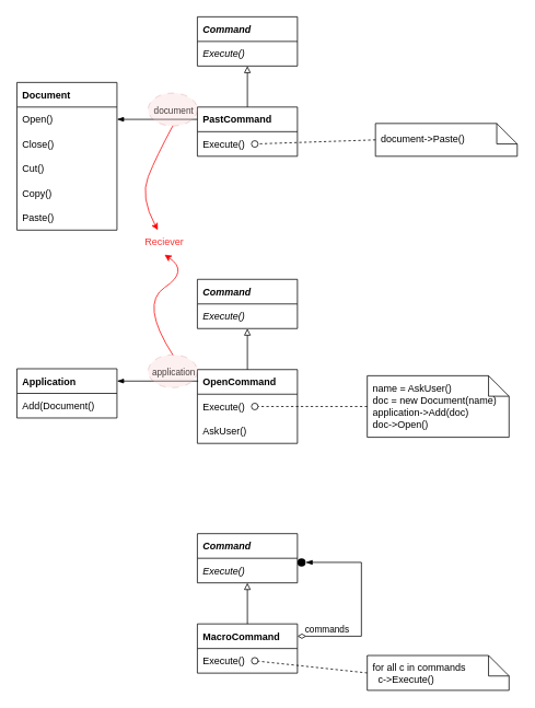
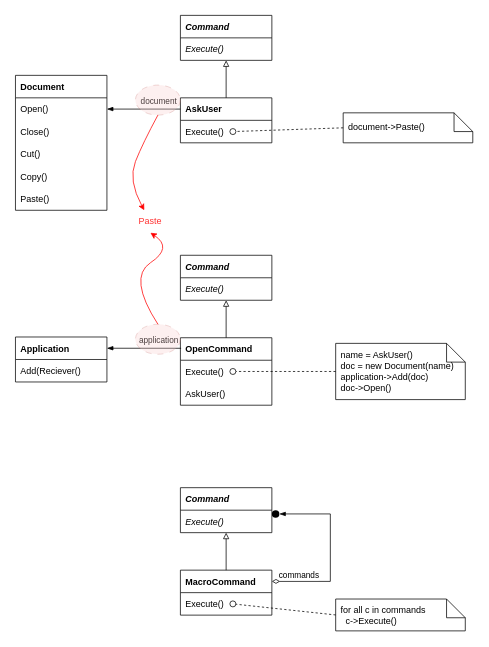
  <mxCell id="0" />
  <mxCell id="1" parent="0" />
  <mxCell id="2" value="Document" style="swimlane;fontStyle=1;childLayout=stackLayout;horizontal=1;startSize=30;fillColor=none;horizontalStack=0;resizeParent=1;resizeParentMax=0;resizeLast=0;collapsible=0;marginBottom=0;fontSize=12;swimlaneHead=1;swimlaneBody=1;connectable=1;allowArrows=1;dropTarget=1;align=left;spacingLeft=5;" parent="1" vertex="1"><mxGeometry x="20" y="100" width="122" height="180" as="geometry"><mxRectangle x="245" y="370" width="90" height="26" as="alternateBounds" /></mxGeometry></mxCell>
  <mxCell id="3" value="Open()" style="text;strokeColor=none;fillColor=none;align=left;verticalAlign=middle;spacingLeft=5;spacingRight=4;overflow=hidden;rotatable=0;points=[[0,0.5],[1,0.5]];portConstraint=eastwest;fontSize=12;fontStyle=0;connectable=0;" parent="2" vertex="1"><mxGeometry y="30" width="122" height="30" as="geometry" /></mxCell>
  <mxCell id="4" value="Close()" style="text;strokeColor=none;fillColor=none;align=left;verticalAlign=middle;spacingLeft=5;spacingRight=4;overflow=hidden;rotatable=0;points=[[0,0.5],[1,0.5]];portConstraint=eastwest;fontSize=12;fontStyle=0;connectable=0;" parent="2" vertex="1"><mxGeometry y="60" width="122" height="30" as="geometry" /></mxCell>
  <mxCell id="5" value="Cut()" style="text;strokeColor=none;fillColor=none;align=left;verticalAlign=middle;spacingLeft=5;spacingRight=4;overflow=hidden;rotatable=0;points=[[0,0.5],[1,0.5]];portConstraint=eastwest;fontSize=12;fontStyle=0;connectable=0;" parent="2" vertex="1"><mxGeometry y="90" width="122" height="30" as="geometry" /></mxCell>
  <mxCell id="6" value="Copy()" style="text;strokeColor=none;fillColor=none;align=left;verticalAlign=middle;spacingLeft=5;spacingRight=4;overflow=hidden;rotatable=0;points=[[0,0.5],[1,0.5]];portConstraint=eastwest;fontSize=12;fontStyle=0;connectable=0;" parent="2" vertex="1"><mxGeometry y="120" width="122" height="30" as="geometry" /></mxCell>
  <mxCell id="7" value="Paste()" style="text;strokeColor=none;fillColor=none;align=left;verticalAlign=middle;spacingLeft=5;spacingRight=4;overflow=hidden;rotatable=0;points=[[0,0.5],[1,0.5]];portConstraint=eastwest;fontSize=12;fontStyle=0;connectable=0;" parent="2" vertex="1"><mxGeometry y="150" width="122" height="30" as="geometry" /></mxCell>
  <mxCell id="8" value="Command" style="swimlane;fontStyle=3;childLayout=stackLayout;horizontal=1;startSize=30;fillColor=none;horizontalStack=0;resizeParent=1;resizeParentMax=0;resizeLast=0;collapsible=0;marginBottom=0;fontSize=12;swimlaneHead=1;swimlaneBody=1;connectable=1;allowArrows=1;dropTarget=1;align=left;spacingLeft=5;" vertex="1" parent="1"><mxGeometry x="240" y="20" width="122" height="60" as="geometry"><mxRectangle x="245" y="370" width="90" height="26" as="alternateBounds" /></mxGeometry></mxCell>
  <mxCell id="9" value="Execute()" style="text;strokeColor=none;fillColor=none;align=left;verticalAlign=middle;spacingLeft=5;spacingRight=4;overflow=hidden;rotatable=0;points=[[0,0.5],[1,0.5]];portConstraint=eastwest;fontSize=12;fontStyle=2;connectable=0;" vertex="1" parent="8"><mxGeometry y="30" width="122" height="30" as="geometry" /></mxCell>
- <mxCell id="10" value="PastCommand" style="swimlane;fontStyle=1;childLayout=stackLayout;horizontal=1;startSize=30;fillColor=none;horizontalStack=0;resizeParent=1;resizeParentMax=0;resizeLast=0;collapsible=0;marginBottom=0;fontSize=12;swimlaneHead=1;swimlaneBody=1;connectable=1;allowArrows=1;dropTarget=1;align=left;spacingLeft=5;" vertex="1" parent="1"><mxGeometry x="240" y="130" width="122" height="60" as="geometry"><mxRectangle x="245" y="370" width="90" height="26" as="alternateBounds" /></mxGeometry></mxCell>
+ <mxCell id="10" value="AskUser" style="swimlane;fontStyle=1;childLayout=stackLayout;horizontal=1;startSize=30;fillColor=none;horizontalStack=0;resizeParent=1;resizeParentMax=0;resizeLast=0;collapsible=0;marginBottom=0;fontSize=12;swimlaneHead=1;swimlaneBody=1;connectable=1;allowArrows=1;dropTarget=1;align=left;spacingLeft=5;" vertex="1" parent="1"><mxGeometry x="240" y="130" width="122" height="60" as="geometry"><mxRectangle x="245" y="370" width="90" height="26" as="alternateBounds" /></mxGeometry></mxCell>
  <mxCell id="11" value="Execute()" style="text;strokeColor=none;fillColor=none;align=left;verticalAlign=middle;spacingLeft=5;spacingRight=4;overflow=hidden;rotatable=0;points=[[0,0.5],[1,0.5]];portConstraint=eastwest;fontSize=12;fontStyle=0;connectable=0;" vertex="1" parent="10"><mxGeometry y="30" width="122" height="30" as="geometry" /></mxCell>
  <mxCell id="12" value="" style="html=1;verticalAlign=bottom;labelBackgroundColor=none;endArrow=oval;endFill=0;endSize=8;rounded=0;fontSize=12;exitX=0;exitY=0.5;exitDx=0;exitDy=0;exitPerimeter=0;anchorPointDirection=0;dashed=1;" edge="1" parent="1" source="13"><mxGeometry width="160" relative="1" as="geometry"><mxPoint x="721.12" y="94.5" as="sourcePoint" /><mxPoint x="310" y="175" as="targetPoint" /></mxGeometry></mxCell>
  <mxCell id="13" value="document-&amp;gt;Paste()" style="shape=note2;boundedLbl=1;whiteSpace=wrap;html=1;size=25;verticalAlign=middle;align=left;spacingLeft=5;fontSize=12;startSize=30;fillColor=none;" vertex="1" parent="1"><mxGeometry x="457.12" y="150" width="172.88" height="40" as="geometry" /></mxCell>
  <mxCell id="14" value="" style="edgeStyle=orthogonalEdgeStyle;rounded=0;orthogonalLoop=1;jettySize=auto;html=1;fontSize=12;startSize=30;endArrow=block;endFill=0;exitX=0.5;exitY=0;exitDx=0;exitDy=0;entryX=0.5;entryY=1;entryDx=0;entryDy=0;" edge="1" parent="1" source="10" target="8"><mxGeometry relative="1" as="geometry"><mxPoint x="440" y="74" as="sourcePoint" /><mxPoint x="440" y="40" as="targetPoint" /></mxGeometry></mxCell>
  <mxCell id="15" value="" style="edgeStyle=orthogonalEdgeStyle;rounded=0;orthogonalLoop=1;jettySize=auto;html=1;fontSize=12;startSize=30;endArrow=blockThin;endFill=1;exitX=0;exitY=0.25;exitDx=0;exitDy=0;entryX=1;entryY=0.25;entryDx=0;entryDy=0;" edge="1" parent="1" source="10" target="2"><mxGeometry relative="1" as="geometry"><mxPoint x="190" y="204" as="sourcePoint" /><mxPoint x="190" y="170" as="targetPoint" /></mxGeometry></mxCell>
  <mxCell id="16" value="document" style="edgeLabel;html=1;align=center;verticalAlign=middle;resizable=0;points=[];" vertex="1" connectable="0" parent="15"><mxGeometry x="-0.592" y="-3" relative="1" as="geometry"><mxPoint x="-10" y="-8" as="offset" /></mxGeometry></mxCell>
  <mxCell id="17" value="Application" style="swimlane;fontStyle=1;childLayout=stackLayout;horizontal=1;startSize=30;fillColor=none;horizontalStack=0;resizeParent=1;resizeParentMax=0;resizeLast=0;collapsible=0;marginBottom=0;fontSize=12;swimlaneHead=1;swimlaneBody=1;connectable=1;allowArrows=1;dropTarget=1;align=left;spacingLeft=5;" vertex="1" parent="1"><mxGeometry x="20" y="449" width="122" height="60" as="geometry"><mxRectangle x="245" y="370" width="90" height="26" as="alternateBounds" /></mxGeometry></mxCell>
- <mxCell id="18" value="Add(Document()" style="text;strokeColor=none;fillColor=none;align=left;verticalAlign=middle;spacingLeft=5;spacingRight=4;overflow=hidden;rotatable=0;points=[[0,0.5],[1,0.5]];portConstraint=eastwest;fontSize=12;fontStyle=0;connectable=0;" vertex="1" parent="17"><mxGeometry y="30" width="122" height="30" as="geometry" /></mxCell>
+ <mxCell id="18" value="Add(Reciever()" style="text;strokeColor=none;fillColor=none;align=left;verticalAlign=middle;spacingLeft=5;spacingRight=4;overflow=hidden;rotatable=0;points=[[0,0.5],[1,0.5]];portConstraint=eastwest;fontSize=12;fontStyle=0;connectable=0;" vertex="1" parent="17"><mxGeometry y="30" width="122" height="30" as="geometry" /></mxCell>
  <mxCell id="19" value="Command" style="swimlane;fontStyle=3;childLayout=stackLayout;horizontal=1;startSize=30;fillColor=none;horizontalStack=0;resizeParent=1;resizeParentMax=0;resizeLast=0;collapsible=0;marginBottom=0;fontSize=12;swimlaneHead=1;swimlaneBody=1;connectable=1;allowArrows=1;dropTarget=1;align=left;spacingLeft=5;" vertex="1" parent="1"><mxGeometry x="240" y="340" width="122" height="60" as="geometry"><mxRectangle x="245" y="370" width="90" height="26" as="alternateBounds" /></mxGeometry></mxCell>
  <mxCell id="20" value="Execute()" style="text;strokeColor=none;fillColor=none;align=left;verticalAlign=middle;spacingLeft=5;spacingRight=4;overflow=hidden;rotatable=0;points=[[0,0.5],[1,0.5]];portConstraint=eastwest;fontSize=12;fontStyle=2;connectable=0;" vertex="1" parent="19"><mxGeometry y="30" width="122" height="30" as="geometry" /></mxCell>
  <mxCell id="21" value="OpenCommand" style="swimlane;fontStyle=1;childLayout=stackLayout;horizontal=1;startSize=30;fillColor=none;horizontalStack=0;resizeParent=1;resizeParentMax=0;resizeLast=0;collapsible=0;marginBottom=0;fontSize=12;swimlaneHead=1;swimlaneBody=1;connectable=1;allowArrows=1;dropTarget=1;align=left;spacingLeft=5;" vertex="1" parent="1"><mxGeometry x="240" y="450" width="122" height="90" as="geometry"><mxRectangle x="245" y="370" width="90" height="26" as="alternateBounds" /></mxGeometry></mxCell>
  <mxCell id="22" value="Execute()" style="text;strokeColor=none;fillColor=none;align=left;verticalAlign=middle;spacingLeft=5;spacingRight=4;overflow=hidden;rotatable=0;points=[[0,0.5],[1,0.5]];portConstraint=eastwest;fontSize=12;fontStyle=0;connectable=0;" vertex="1" parent="21"><mxGeometry y="30" width="122" height="30" as="geometry" /></mxCell>
  <mxCell id="23" value="AskUser()" style="text;strokeColor=none;fillColor=none;align=left;verticalAlign=middle;spacingLeft=5;spacingRight=4;overflow=hidden;rotatable=0;points=[[0,0.5],[1,0.5]];portConstraint=eastwest;fontSize=12;fontStyle=0;connectable=0;" vertex="1" parent="21"><mxGeometry y="60" width="122" height="30" as="geometry" /></mxCell>
  <mxCell id="24" value="" style="html=1;verticalAlign=bottom;labelBackgroundColor=none;endArrow=oval;endFill=0;endSize=8;rounded=0;fontSize=12;exitX=0;exitY=0.5;exitDx=0;exitDy=0;exitPerimeter=0;anchorPointDirection=0;dashed=1;" edge="1" parent="1" source="25"><mxGeometry width="160" relative="1" as="geometry"><mxPoint x="721.12" y="414.5" as="sourcePoint" /><mxPoint x="310" y="495" as="targetPoint" /></mxGeometry></mxCell>
  <mxCell id="25" value="name = AskUser()&lt;br&gt;doc = new Document(name)&lt;br&gt;application-&amp;gt;Add(doc)&lt;br&gt;doc-&amp;gt;Open()" style="shape=note2;boundedLbl=1;whiteSpace=wrap;html=1;size=25;verticalAlign=middle;align=left;spacingLeft=5;fontSize=12;startSize=30;fillColor=none;" vertex="1" parent="1"><mxGeometry x="447.12" y="457.5" width="172.88" height="75" as="geometry" /></mxCell>
  <mxCell id="26" value="" style="edgeStyle=orthogonalEdgeStyle;rounded=0;orthogonalLoop=1;jettySize=auto;html=1;fontSize=12;startSize=30;endArrow=block;endFill=0;exitX=0.5;exitY=0;exitDx=0;exitDy=0;entryX=0.5;entryY=1;entryDx=0;entryDy=0;" edge="1" parent="1" source="21" target="19"><mxGeometry relative="1" as="geometry"><mxPoint x="440" y="394" as="sourcePoint" /><mxPoint x="440" y="360" as="targetPoint" /></mxGeometry></mxCell>
  <mxCell id="27" value="" style="edgeStyle=orthogonalEdgeStyle;rounded=0;orthogonalLoop=1;jettySize=auto;html=1;fontSize=12;startSize=30;endArrow=blockThin;endFill=1;exitX=0.008;exitY=0.156;exitDx=0;exitDy=0;entryX=1;entryY=0.25;entryDx=0;entryDy=0;exitPerimeter=0;" edge="1" parent="1" source="21" target="17"><mxGeometry relative="1" as="geometry"><mxPoint x="190" y="524" as="sourcePoint" /><mxPoint x="190" y="490" as="targetPoint" /></mxGeometry></mxCell>
  <mxCell id="28" value="application" style="edgeLabel;html=1;align=center;verticalAlign=middle;resizable=0;points=[];" vertex="1" connectable="0" parent="27"><mxGeometry x="-0.592" y="-3" relative="1" as="geometry"><mxPoint x="-10" y="-8" as="offset" /></mxGeometry></mxCell>
  <mxCell id="29" value="Command" style="swimlane;fontStyle=3;childLayout=stackLayout;horizontal=1;startSize=30;fillColor=none;horizontalStack=0;resizeParent=1;resizeParentMax=0;resizeLast=0;collapsible=0;marginBottom=0;fontSize=12;swimlaneHead=1;swimlaneBody=1;connectable=1;allowArrows=1;dropTarget=1;align=left;spacingLeft=5;" vertex="1" parent="1"><mxGeometry x="240" y="650" width="122" height="60" as="geometry"><mxRectangle x="245" y="370" width="90" height="26" as="alternateBounds" /></mxGeometry></mxCell>
  <mxCell id="30" value="Execute()" style="text;strokeColor=none;fillColor=none;align=left;verticalAlign=middle;spacingLeft=5;spacingRight=4;overflow=hidden;rotatable=0;points=[[0,0.5],[1,0.5]];portConstraint=eastwest;fontSize=12;fontStyle=2;connectable=0;" vertex="1" parent="29"><mxGeometry y="30" width="122" height="30" as="geometry" /></mxCell>
  <mxCell id="31" value="MacroCommand" style="swimlane;fontStyle=1;childLayout=stackLayout;horizontal=1;startSize=30;fillColor=none;horizontalStack=0;resizeParent=1;resizeParentMax=0;resizeLast=0;collapsible=0;marginBottom=0;fontSize=12;swimlaneHead=1;swimlaneBody=1;connectable=1;allowArrows=1;dropTarget=1;align=left;spacingLeft=5;" vertex="1" parent="1"><mxGeometry x="240" y="760" width="122" height="60" as="geometry"><mxRectangle x="245" y="370" width="90" height="26" as="alternateBounds" /></mxGeometry></mxCell>
  <mxCell id="32" value="Execute()" style="text;strokeColor=none;fillColor=none;align=left;verticalAlign=middle;spacingLeft=5;spacingRight=4;overflow=hidden;rotatable=0;points=[[0,0.5],[1,0.5]];portConstraint=eastwest;fontSize=12;fontStyle=0;connectable=0;" vertex="1" parent="31"><mxGeometry y="30" width="122" height="30" as="geometry" /></mxCell>
  <mxCell id="33" value="" style="html=1;verticalAlign=bottom;labelBackgroundColor=none;endArrow=oval;endFill=0;endSize=8;rounded=0;fontSize=12;exitX=0;exitY=0.5;exitDx=0;exitDy=0;exitPerimeter=0;anchorPointDirection=0;dashed=1;" edge="1" parent="1" source="34"><mxGeometry width="160" relative="1" as="geometry"><mxPoint x="721.12" y="724.5" as="sourcePoint" /><mxPoint x="310" y="805" as="targetPoint" /></mxGeometry></mxCell>
  <mxCell id="34" value="for all c in commands&lt;br&gt;&amp;nbsp; c-&amp;gt;Execute()" style="shape=note2;boundedLbl=1;whiteSpace=wrap;html=1;size=25;verticalAlign=middle;align=left;spacingLeft=5;fontSize=12;startSize=30;fillColor=none;" vertex="1" parent="1"><mxGeometry x="447.12" y="798.5" width="172.88" height="42.5" as="geometry" /></mxCell>
  <mxCell id="35" value="" style="edgeStyle=orthogonalEdgeStyle;rounded=0;orthogonalLoop=1;jettySize=auto;html=1;fontSize=12;startSize=30;endArrow=block;endFill=0;exitX=0.5;exitY=0;exitDx=0;exitDy=0;entryX=0.5;entryY=1;entryDx=0;entryDy=0;" edge="1" parent="1" source="31" target="29"><mxGeometry relative="1" as="geometry"><mxPoint x="440" y="704" as="sourcePoint" /><mxPoint x="440" y="670" as="targetPoint" /></mxGeometry></mxCell>
  <mxCell id="36" value="" style="rounded=0;orthogonalLoop=1;jettySize=auto;html=1;fontSize=12;startSize=8;endArrow=blockThin;endFill=1;startArrow=diamondThin;startFill=0;entryX=1;entryY=0.5;entryDx=0;entryDy=0;exitX=1;exitY=0.25;exitDx=0;exitDy=0;edgeStyle=orthogonalEdgeStyle;" edge="1" target="38" parent="1" source="31"><mxGeometry relative="1" as="geometry"><mxPoint x="400" y="740" as="sourcePoint" /><mxPoint x="510" y="434.141" as="targetPoint" /><Array as="points"><mxPoint x="440" y="775" /><mxPoint x="440" y="685" /></Array></mxGeometry></mxCell>
  <mxCell id="37" value="commands" style="edgeLabel;html=1;align=center;verticalAlign=middle;resizable=0;points=[];" vertex="1" connectable="0" parent="36"><mxGeometry x="-0.75" y="2" relative="1" as="geometry"><mxPoint x="5" y="-7" as="offset" /></mxGeometry></mxCell>
  <mxCell id="38" value="" style="ellipse;whiteSpace=wrap;html=1;aspect=fixed;fillColor=#000000;strokeColor=none;" vertex="1" parent="1"><mxGeometry x="362" y="680" width="10" height="10" as="geometry" /></mxCell>
  <mxCell id="39" value="" style="ellipse;whiteSpace=wrap;html=1;fillColor=#f8cecc;strokeColor=#b85450;strokeWidth=1;dashed=1;dashPattern=8 8;opacity=30;" vertex="1" parent="1"><mxGeometry x="180" y="113" width="60" height="40" as="geometry" /></mxCell>
  <mxCell id="40" value="" style="ellipse;whiteSpace=wrap;html=1;fillColor=#f8cecc;strokeColor=#b85450;strokeWidth=1;dashed=1;dashPattern=8 8;opacity=30;" vertex="1" parent="1"><mxGeometry x="180" y="432" width="60" height="40" as="geometry" /></mxCell>
- <mxCell id="41" value="Reciever" style="text;html=1;strokeColor=none;fillColor=none;align=center;verticalAlign=middle;whiteSpace=wrap;rounded=0;dashed=1;dashPattern=8 8;fontColor=#FF3333;" vertex="1" parent="1"><mxGeometry x="170" y="280" width="60" height="30" as="geometry" /></mxCell>
+ <mxCell id="41" value="Paste" style="text;html=1;strokeColor=none;fillColor=none;align=center;verticalAlign=middle;whiteSpace=wrap;rounded=0;dashed=1;dashPattern=8 8;fontColor=#FF3333;" vertex="1" parent="1"><mxGeometry x="170" y="280" width="60" height="30" as="geometry" /></mxCell>
  <mxCell id="42" value="" style="curved=1;endArrow=classic;html=1;rounded=0;exitX=0.5;exitY=1;exitDx=0;exitDy=0;fontColor=#FF3333;strokeColor=#FF0000;" edge="1" parent="1" source="39" target="41"><mxGeometry width="50" height="50" relative="1" as="geometry"><mxPoint x="210" y="270" as="sourcePoint" /><mxPoint x="260" y="220" as="targetPoint" /><Array as="points"><mxPoint x="190" y="190" /><mxPoint x="170" y="240" /></Array></mxGeometry></mxCell>
  <mxCell id="43" value="" style="endArrow=classic;html=1;exitX=0.5;exitY=0;exitDx=0;exitDy=0;fontColor=#FF3333;strokeColor=#FF0000;curved=1;" edge="1" parent="1" source="40"><mxGeometry width="50" height="50" relative="1" as="geometry"><mxPoint x="220" y="163" as="sourcePoint" /><mxPoint x="200" y="310" as="targetPoint" /><Array as="points"><mxPoint x="170" y="370" /><mxPoint x="230" y="330" /></Array></mxGeometry></mxCell>
